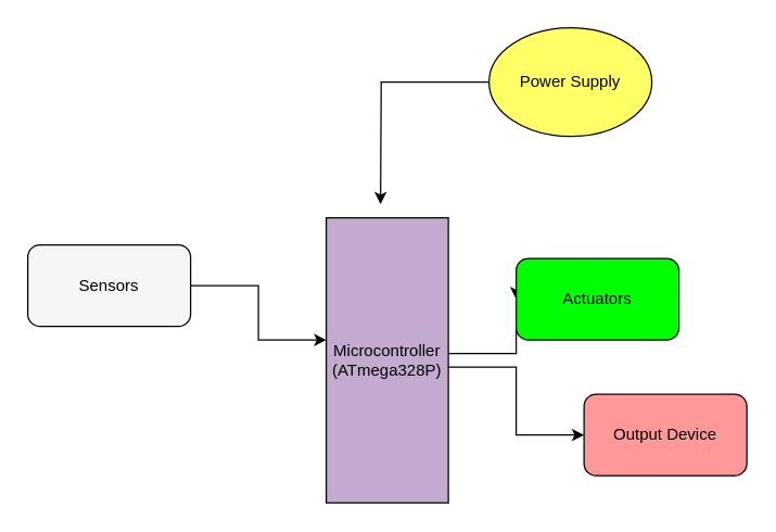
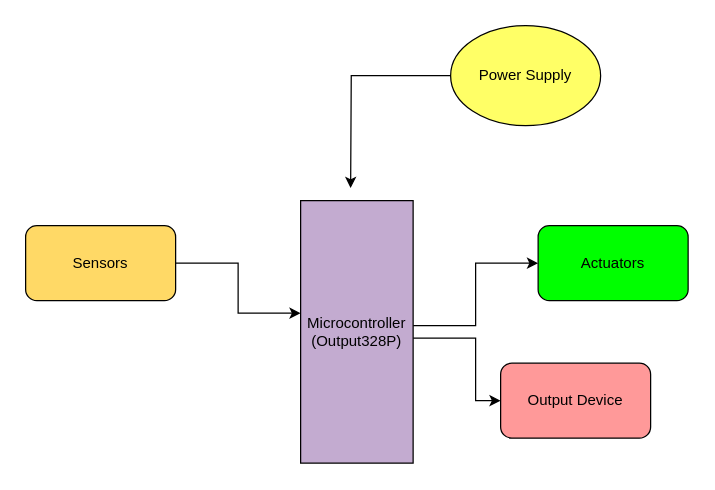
  <mxCell id="0" />
  <mxCell id="1" parent="0" />
  <mxCell id="2" value="" style="edgeStyle=orthogonalEdgeStyle;rounded=0;orthogonalLoop=1;jettySize=auto;html=1;" edge="1" parent="1" source="4" target="8"><mxGeometry relative="1" as="geometry"><Array as="points"><mxPoint x="380" y="270" /><mxPoint x="380" y="320" /></Array></mxGeometry></mxCell>
  <mxCell id="3" value="" style="edgeStyle=orthogonalEdgeStyle;rounded=0;orthogonalLoop=1;jettySize=auto;html=1;entryX=0;entryY=0.5;entryDx=0;entryDy=0;" edge="1" parent="1" source="4" target="7"><mxGeometry relative="1" as="geometry"><mxPoint x="420" y="220" as="targetPoint" /><Array as="points"><mxPoint x="380" y="260" /><mxPoint x="380" y="210" /></Array></mxGeometry></mxCell>
- <mxCell id="4" value="Microcontroller&lt;br&gt;(ATmega328P)" style="rounded=0;whiteSpace=wrap;html=1;direction=south;fillColor=#C3ABD0;" vertex="1" parent="1"><mxGeometry x="240" y="160" width="90" height="210" as="geometry" /></mxCell>
+ <mxCell id="4" value="Microcontroller&lt;br&gt;(Output328P)" style="rounded=0;whiteSpace=wrap;html=1;direction=south;fillColor=#C3ABD0;" vertex="1" parent="1"><mxGeometry x="240" y="160" width="90" height="210" as="geometry" /></mxCell>
  <mxCell id="5" value="" style="edgeStyle=orthogonalEdgeStyle;rounded=0;orthogonalLoop=1;jettySize=auto;html=1;" edge="1" parent="1" source="6" target="4"><mxGeometry relative="1" as="geometry"><Array as="points"><mxPoint x="190" y="210" /><mxPoint x="190" y="250" /></Array></mxGeometry></mxCell>
- <mxCell id="6" value="Sensors" style="rounded=1;whiteSpace=wrap;html=1;fillColor=#f5f5f5;" vertex="1" parent="1"><mxGeometry x="20" y="180" width="120" height="60" as="geometry" /></mxCell>
- <mxCell id="7" value="Actuators" style="rounded=1;whiteSpace=wrap;html=1;fillColor=#00FF00;" vertex="1" parent="1"><mxGeometry x="380" y="190" width="120" height="60" as="geometry" /></mxCell>
- <mxCell id="8" value="Output Device" style="rounded=1;whiteSpace=wrap;html=1;fillColor=#FF9999;" vertex="1" parent="1"><mxGeometry x="430" y="290" width="120" height="60" as="geometry" /></mxCell>
+ <mxCell id="6" value="Sensors" style="rounded=1;whiteSpace=wrap;html=1;fillColor=#FFD966;" vertex="1" parent="1"><mxGeometry x="20" y="180" width="120" height="60" as="geometry" /></mxCell>
+ <mxCell id="7" value="Actuators" style="rounded=1;whiteSpace=wrap;html=1;fillColor=#00FF00;" vertex="1" parent="1"><mxGeometry x="430" y="180" width="120" height="60" as="geometry" /></mxCell>
+ <mxCell id="8" value="Output Device" style="rounded=1;whiteSpace=wrap;html=1;fillColor=#FF9999;" vertex="1" parent="1"><mxGeometry x="400" y="290" width="120" height="60" as="geometry" /></mxCell>
  <mxCell id="9" value="" style="edgeStyle=orthogonalEdgeStyle;rounded=0;orthogonalLoop=1;jettySize=auto;html=1;" edge="1" parent="1" source="10"><mxGeometry relative="1" as="geometry"><mxPoint x="280" y="150" as="targetPoint" /></mxGeometry></mxCell>
  <mxCell id="10" value="Power Supply" style="ellipse;whiteSpace=wrap;html=1;fillColor=#FFFF66;" vertex="1" parent="1"><mxGeometry x="360" y="20" width="120" height="80" as="geometry" /></mxCell>
